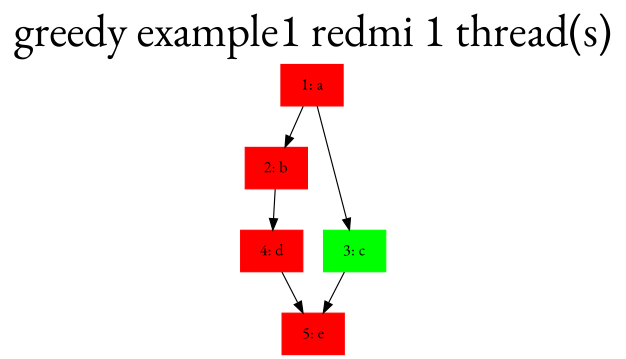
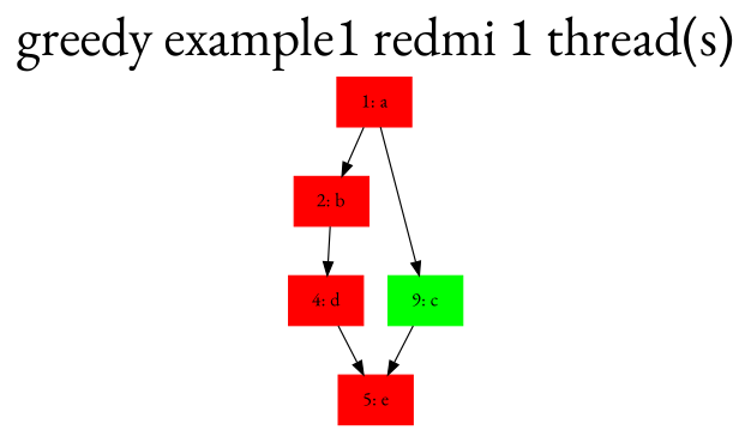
  digraph {
    fontcolor=black
    fontsize=40
    label="greedy example1 redmi 1 thread(s)"
    labelloc=t
    fontname="EB Garamond"
    node [color=red shape=box style=filled fontname="EB Garamond"]
    edge [fontname="EB Garamond"]
    "1: a"
    "2: b"
-   "3: c" [color=green]
+   "3: c" [color=green label="9: c"]
    "4: d"
    "5: e"
    "1: a" -> "2: b"
    "1: a" -> "3: c"
    "2: b" -> "4: d"
    "3: c" -> "5: e"
    "4: d" -> "5: e"
  }
